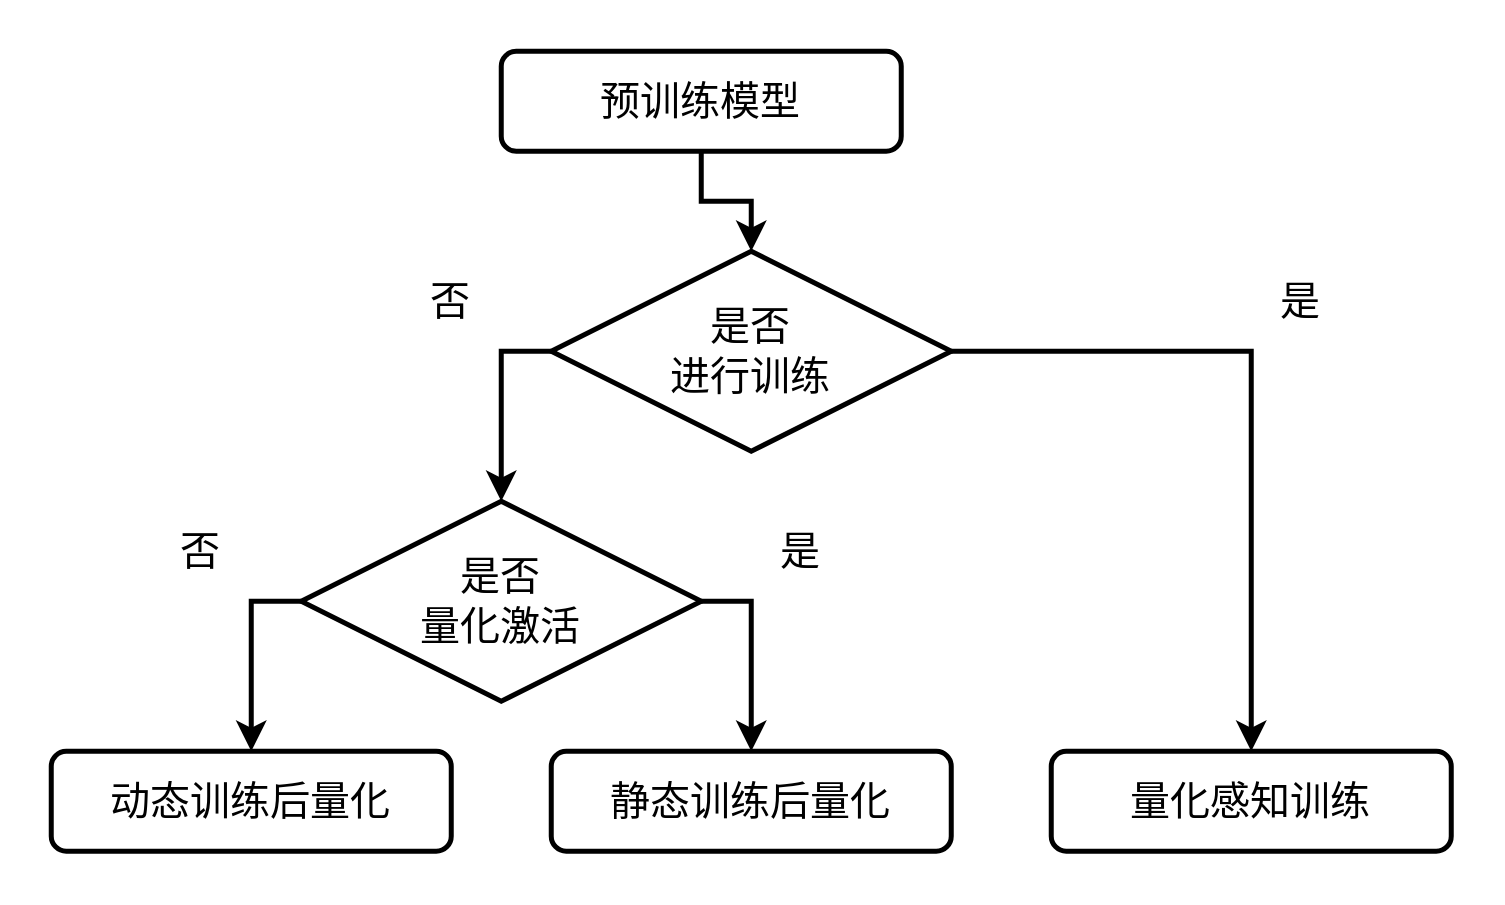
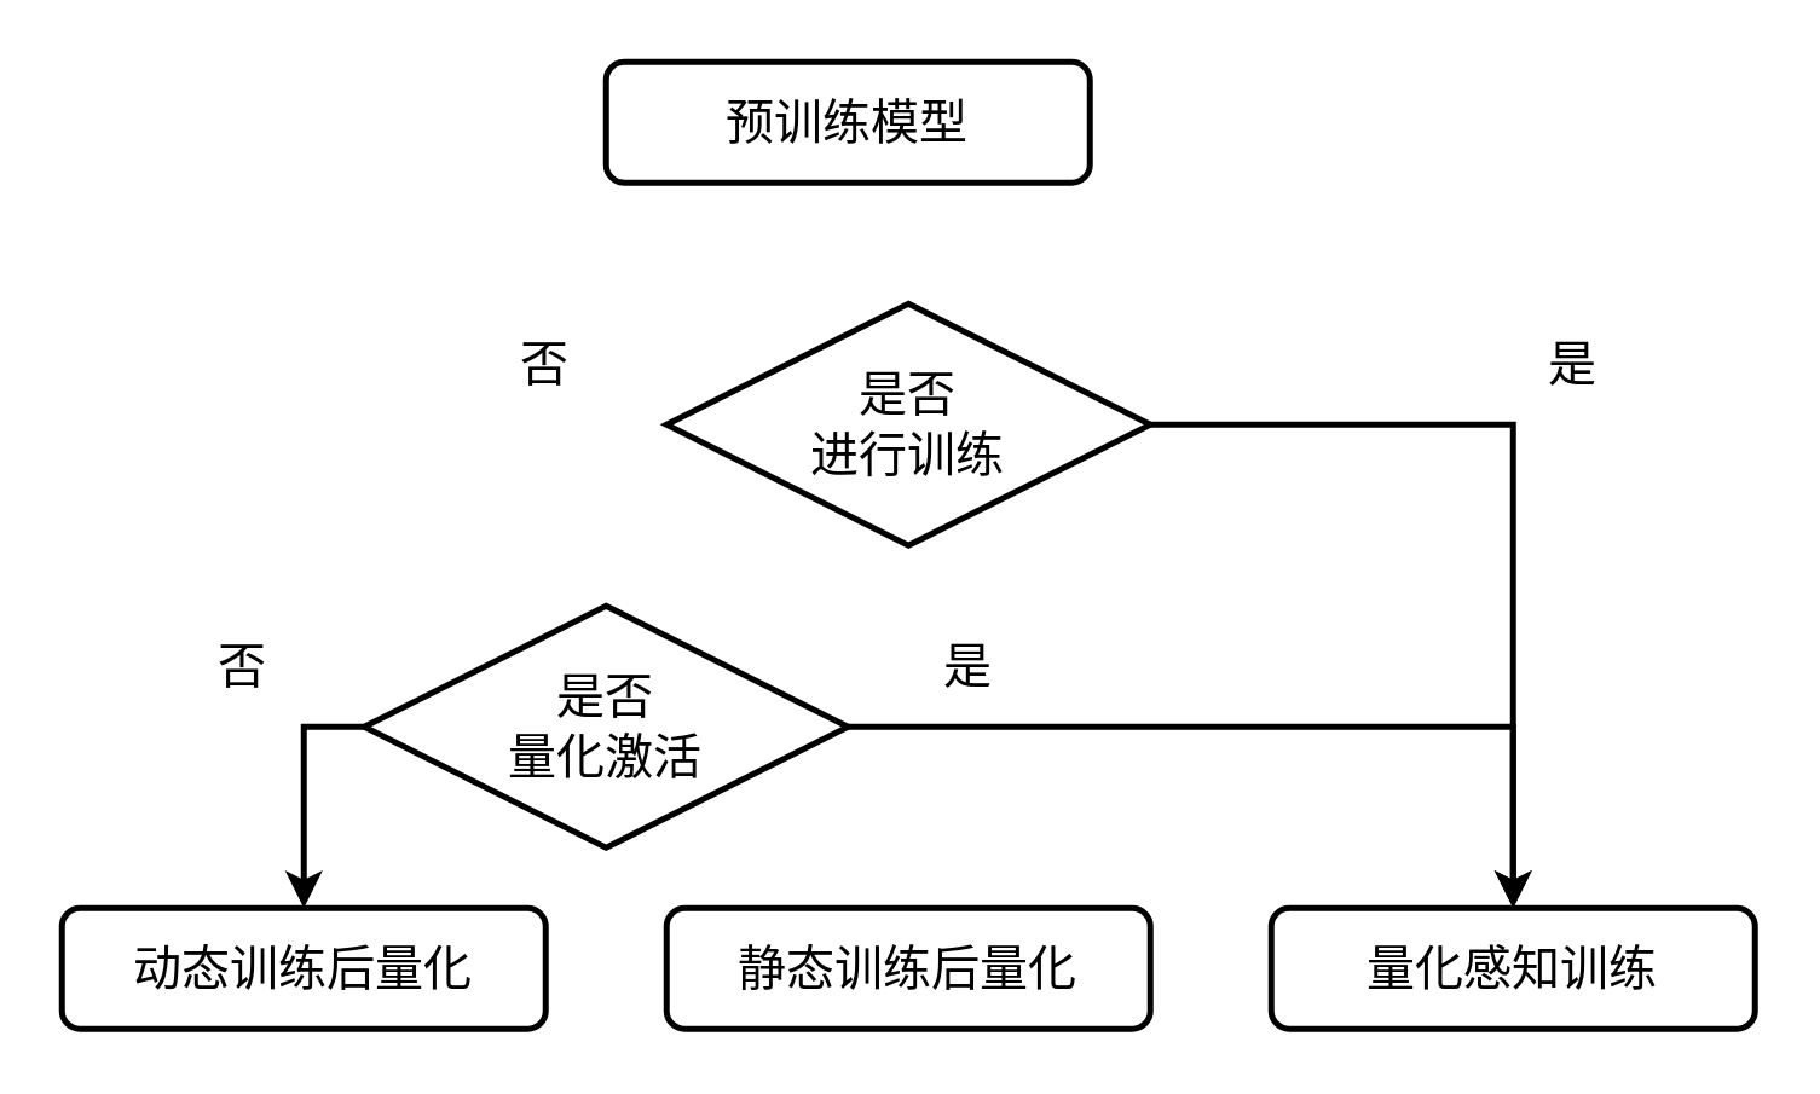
  <mxCell id="0" />
  <mxCell id="1" parent="0" />
- <mxCell id="2" style="edgeStyle=orthogonalEdgeStyle;rounded=0;orthogonalLoop=1;jettySize=auto;html=1;exitX=0.5;exitY=1;exitDx=0;exitDy=0;entryX=0.5;entryY=0;entryDx=0;entryDy=0;strokeWidth=2;" parent="1" source="3" target="6" edge="1"><mxGeometry relative="1" as="geometry" /></mxCell>
  <mxCell id="3" value="预训练模型" style="rounded=1;whiteSpace=wrap;html=1;fontSize=16;strokeWidth=2;" parent="1" vertex="1"><mxGeometry x="200" y="20" width="160" height="40" as="geometry" /></mxCell>
- <mxCell id="4" style="edgeStyle=orthogonalEdgeStyle;rounded=0;orthogonalLoop=1;jettySize=auto;html=1;exitX=0;exitY=0.5;exitDx=0;exitDy=0;entryX=0.5;entryY=0;entryDx=0;entryDy=0;strokeWidth=2;" parent="1" source="6" target="9" edge="1"><mxGeometry relative="1" as="geometry" /></mxCell>
  <mxCell id="5" style="edgeStyle=orthogonalEdgeStyle;rounded=0;orthogonalLoop=1;jettySize=auto;html=1;exitX=1;exitY=0.5;exitDx=0;exitDy=0;entryX=0.5;entryY=0;entryDx=0;entryDy=0;strokeWidth=2;" parent="1" source="6" target="12" edge="1"><mxGeometry relative="1" as="geometry" /></mxCell>
  <mxCell id="6" value="是否&lt;div&gt;进行训练&lt;/div&gt;" style="rhombus;whiteSpace=wrap;html=1;fontSize=16;verticalAlign=middle;strokeWidth=2;" parent="1" vertex="1"><mxGeometry x="220" y="100" width="160" height="80" as="geometry" /></mxCell>
  <mxCell id="7" style="edgeStyle=orthogonalEdgeStyle;rounded=0;orthogonalLoop=1;jettySize=auto;html=1;exitX=0;exitY=0.5;exitDx=0;exitDy=0;entryX=0.5;entryY=0;entryDx=0;entryDy=0;strokeWidth=2;" parent="1" source="9" target="10" edge="1"><mxGeometry relative="1" as="geometry" /></mxCell>
- <mxCell id="8" style="edgeStyle=orthogonalEdgeStyle;rounded=0;orthogonalLoop=1;jettySize=auto;html=1;exitX=1;exitY=0.5;exitDx=0;exitDy=0;entryX=0.5;entryY=0;entryDx=0;entryDy=0;strokeWidth=2;" parent="1" source="9" target="11" edge="1"><mxGeometry relative="1" as="geometry" /></mxCell>
+ <mxCell id="8" style="edgeStyle=orthogonalEdgeStyle;rounded=0;orthogonalLoop=1;jettySize=auto;html=1;exitX=1;exitY=0.5;exitDx=0;exitDy=0;strokeWidth=2;" parent="1" source="9" target="12" edge="1"><mxGeometry relative="1" as="geometry" /></mxCell>
  <mxCell id="9" value="是否&lt;div&gt;量化激活&lt;/div&gt;" style="rhombus;whiteSpace=wrap;html=1;fontSize=16;verticalAlign=middle;strokeWidth=2;" parent="1" vertex="1"><mxGeometry x="120" y="200" width="160" height="80" as="geometry" /></mxCell>
  <mxCell id="10" value="动态训练后量化" style="rounded=1;whiteSpace=wrap;html=1;fontSize=16;strokeWidth=2;" parent="1" vertex="1"><mxGeometry y="300" width="160" height="40" as="geometry" x="20" /></mxCell>
  <mxCell id="11" value="静态训练后量化" style="rounded=1;whiteSpace=wrap;html=1;fontSize=16;strokeWidth=2;" parent="1" vertex="1"><mxGeometry x="220" y="300" width="160" height="40" as="geometry" /></mxCell>
  <mxCell id="12" value="量化感知训练" style="rounded=1;whiteSpace=wrap;html=1;fontSize=16;strokeWidth=2;" parent="1" vertex="1"><mxGeometry x="420" y="300" width="160" height="40" as="geometry" /></mxCell>
  <mxCell id="13" value="是" style="text;html=1;align=center;verticalAlign=middle;whiteSpace=wrap;rounded=0;fontSize=16;" parent="1" vertex="1"><mxGeometry x="500" y="100" width="40" height="40" as="geometry" /></mxCell>
  <mxCell id="14" value="否" style="text;html=1;align=center;verticalAlign=middle;whiteSpace=wrap;rounded=0;fontSize=16;" parent="1" vertex="1"><mxGeometry x="160" y="100" width="40" height="40" as="geometry" /></mxCell>
  <mxCell id="15" value="是" style="text;html=1;align=center;verticalAlign=middle;whiteSpace=wrap;rounded=0;fontSize=16;" parent="1" vertex="1"><mxGeometry x="300" y="200" width="40" height="40" as="geometry" /></mxCell>
  <mxCell id="16" value="否" style="text;html=1;align=center;verticalAlign=middle;whiteSpace=wrap;rounded=0;fontSize=16;" parent="1" vertex="1"><mxGeometry x="60" y="200" width="40" height="40" as="geometry" /></mxCell>
